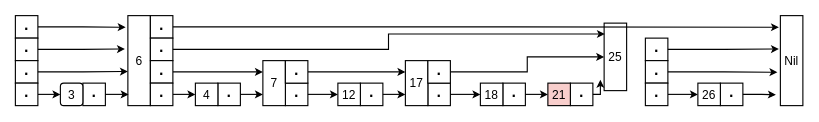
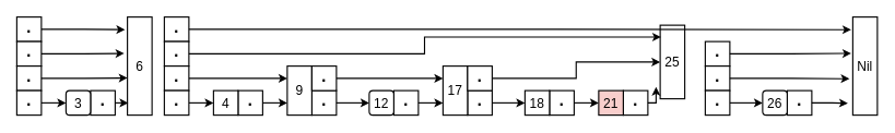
  <mxCell id="0" />
  <mxCell id="1" parent="0" />
  <mxCell id="2" style="edgeStyle=orthogonalEdgeStyle;rounded=0;orthogonalLoop=1;jettySize=auto;html=1;exitX=1;exitY=0.5;exitDx=0;exitDy=0;entryX=-0.1;entryY=0.129;entryDx=0;entryDy=0;entryPerimeter=0;fontSize=16;fontStyle=0;strokeWidth=1.5;" parent="1" source="3" target="9" edge="1"><mxGeometry relative="1" as="geometry"><mxPoint x="160" y="35" as="targetPoint" /></mxGeometry></mxCell>
  <mxCell id="3" value="&lt;span style=&quot;font-size: 30px;&quot;&gt;&lt;font style=&quot;font-size: 30px;&quot;&gt;·&lt;/font&gt;&lt;/span&gt;" style="rounded=0;whiteSpace=wrap;html=1;fontSize=30;fontStyle=0;strokeWidth=1.5;" parent="1" vertex="1"><mxGeometry x="20" y="20" width="30" height="30" as="geometry" /></mxCell>
  <mxCell id="4" style="edgeStyle=orthogonalEdgeStyle;rounded=0;orthogonalLoop=1;jettySize=auto;html=1;exitX=1;exitY=0.5;exitDx=0;exitDy=0;entryX=-0.133;entryY=0.371;entryDx=0;entryDy=0;entryPerimeter=0;fontSize=16;fontStyle=0;strokeWidth=1.5;" parent="1" source="5" target="9" edge="1"><mxGeometry relative="1" as="geometry"><mxPoint x="160" y="65" as="targetPoint" /></mxGeometry></mxCell>
  <mxCell id="5" value="&lt;span style=&quot;border-color: var(--border-color); font-size: 30px;&quot;&gt;&lt;font style=&quot;border-color: var(--border-color); font-size: 30px;&quot;&gt;·&lt;/font&gt;&lt;/span&gt;" style="rounded=0;whiteSpace=wrap;html=1;fontSize=30;fontStyle=0;strokeWidth=1.5;" parent="1" vertex="1"><mxGeometry x="20" y="50" width="30" height="30" as="geometry" /></mxCell>
  <mxCell id="6" value="&lt;span style=&quot;border-color: var(--border-color); font-size: 30px;&quot;&gt;&lt;font style=&quot;border-color: var(--border-color); font-size: 30px;&quot;&gt;·&lt;/font&gt;&lt;/span&gt;" style="rounded=0;whiteSpace=wrap;html=1;fontSize=30;fontStyle=0;strokeWidth=1.5;" parent="1" vertex="1"><mxGeometry x="20" y="80" width="30" height="30" as="geometry" /></mxCell>
  <mxCell id="7" style="edgeStyle=orthogonalEdgeStyle;rounded=0;orthogonalLoop=1;jettySize=auto;html=1;exitX=1;exitY=0.5;exitDx=0;exitDy=0;entryX=0;entryY=0.5;entryDx=0;entryDy=0;fontSize=16;fontStyle=0;strokeWidth=1.5;" parent="1" source="8" target="12" edge="1"><mxGeometry relative="1" as="geometry" /></mxCell>
  <mxCell id="8" value="&lt;span style=&quot;border-color: var(--border-color); font-size: 30px;&quot;&gt;&lt;font style=&quot;border-color: var(--border-color); font-size: 30px;&quot;&gt;·&lt;/font&gt;&lt;/span&gt;" style="rounded=0;whiteSpace=wrap;html=1;fontSize=30;fontStyle=0;strokeWidth=1.5;" parent="1" vertex="1"><mxGeometry x="20" y="110" width="30" height="30" as="geometry" /></mxCell>
- <mxCell id="9" value="6" style="rounded=0;whiteSpace=wrap;html=1;fontSize=16;fontStyle=0;strokeWidth=1.5;" parent="1" vertex="1"><mxGeometry x="170" y="20" width="30" height="120" as="geometry" /></mxCell>
+ <mxCell id="9" value="6" style="rounded=0;whiteSpace=wrap;html=1;fontSize=16;fontStyle=0;strokeWidth=1.5;" parent="1" vertex="1"><mxGeometry x="155" y="20" width="30" height="120" as="geometry" /></mxCell>
  <mxCell id="10" value="" style="group;fontSize=16;fontStyle=0;rounded=0;strokeWidth=1.5;" parent="1" vertex="1" connectable="0"><mxGeometry x="80" y="110" width="60" height="30" as="geometry" /></mxCell>
  <mxCell id="11" value="&lt;span style=&quot;font-size: 30px;&quot;&gt;&lt;font style=&quot;font-size: 30px;&quot;&gt;·&lt;/font&gt;&lt;/span&gt;" style="rounded=0;whiteSpace=wrap;html=1;fontSize=30;fontStyle=0;strokeWidth=1.5;" parent="10" vertex="1"><mxGeometry x="30" width="30" height="30" as="geometry" /></mxCell>
  <mxCell id="12" value="3" style="whiteSpace=wrap;html=1;fontStyle=0;fontSize=16;strokeWidth=1.5;rounded=1;" parent="10" vertex="1"><mxGeometry width="30" height="30" as="geometry" /></mxCell>
  <mxCell id="13" value="&lt;span style=&quot;font-size: 30px;&quot;&gt;&lt;font style=&quot;font-size: 30px;&quot;&gt;·&lt;/font&gt;&lt;/span&gt;" style="rounded=0;whiteSpace=wrap;html=1;fontSize=30;fontStyle=0;strokeWidth=1.5;" parent="1" vertex="1"><mxGeometry x="200" y="20" width="30" height="30" as="geometry" /></mxCell>
  <mxCell id="14" value="&lt;span style=&quot;border-color: var(--border-color); font-size: 30px;&quot;&gt;&lt;font style=&quot;border-color: var(--border-color); font-size: 30px;&quot;&gt;·&lt;/font&gt;&lt;/span&gt;" style="rounded=0;whiteSpace=wrap;html=1;fontSize=30;fontStyle=0;strokeWidth=1.5;" parent="1" vertex="1"><mxGeometry x="200" y="50" width="30" height="30" as="geometry" /></mxCell>
  <mxCell id="15" style="edgeStyle=orthogonalEdgeStyle;rounded=0;orthogonalLoop=1;jettySize=auto;html=1;exitX=1;exitY=0.5;exitDx=0;exitDy=0;entryX=0;entryY=0.25;entryDx=0;entryDy=0;fontSize=16;fontStyle=0;strokeWidth=1.5;" parent="1" source="16" target="24" edge="1"><mxGeometry relative="1" as="geometry" /></mxCell>
  <mxCell id="16" value="&lt;span style=&quot;border-color: var(--border-color); font-size: 30px;&quot;&gt;&lt;font style=&quot;border-color: var(--border-color); font-size: 30px;&quot;&gt;·&lt;/font&gt;&lt;/span&gt;" style="rounded=0;whiteSpace=wrap;html=1;fontSize=30;fontStyle=0;strokeWidth=1.5;" parent="1" vertex="1"><mxGeometry x="200" y="80" width="30" height="30" as="geometry" /></mxCell>
  <mxCell id="17" style="edgeStyle=orthogonalEdgeStyle;rounded=0;orthogonalLoop=1;jettySize=auto;html=1;exitX=1;exitY=0.5;exitDx=0;exitDy=0;entryX=0;entryY=0.5;entryDx=0;entryDy=0;fontSize=16;fontStyle=0;strokeWidth=1.5;" parent="1" source="18" target="21" edge="1"><mxGeometry relative="1" as="geometry" /></mxCell>
  <mxCell id="18" value="&lt;span style=&quot;border-color: var(--border-color); font-size: 30px;&quot;&gt;&lt;font style=&quot;border-color: var(--border-color); font-size: 30px;&quot;&gt;·&lt;/font&gt;&lt;/span&gt;" style="rounded=0;whiteSpace=wrap;html=1;fontSize=30;fontStyle=0;strokeWidth=1.5;" parent="1" vertex="1"><mxGeometry x="200" y="110" width="30" height="30" as="geometry" /></mxCell>
  <mxCell id="19" value="" style="group;fontSize=16;fontStyle=0;rounded=0;strokeWidth=1.5;" parent="1" vertex="1" connectable="0"><mxGeometry x="260" y="110" width="60" height="30" as="geometry" /></mxCell>
  <mxCell id="20" value="&lt;span style=&quot;font-size: 30px;&quot;&gt;&lt;font style=&quot;font-size: 30px;&quot;&gt;·&lt;/font&gt;&lt;/span&gt;" style="rounded=0;whiteSpace=wrap;html=1;fontSize=30;fontStyle=0;strokeWidth=1.5;" parent="19" vertex="1"><mxGeometry x="30" width="30" height="30" as="geometry" /></mxCell>
  <mxCell id="21" value="4" style="rounded=0;whiteSpace=wrap;html=1;fontSize=16;fontStyle=0;strokeWidth=1.5;" parent="19" vertex="1"><mxGeometry width="30" height="30" as="geometry" /></mxCell>
  <mxCell id="22" value="" style="group;fontSize=16;fontStyle=0;rounded=0;strokeWidth=1.5;" parent="1" vertex="1" connectable="0"><mxGeometry x="350" y="110" width="60" height="30" as="geometry" /></mxCell>
  <mxCell id="23" value="&lt;span style=&quot;font-size: 30px;&quot;&gt;&lt;font style=&quot;font-size: 30px;&quot;&gt;·&lt;/font&gt;&lt;/span&gt;" style="rounded=0;whiteSpace=wrap;html=1;fontSize=30;fontStyle=0;strokeWidth=1.5;" parent="22" vertex="1"><mxGeometry x="30" width="30" height="30" as="geometry" /></mxCell>
- <mxCell id="24" value="7" style="rounded=0;whiteSpace=wrap;html=1;fontSize=16;fontStyle=0;strokeWidth=1.5;" parent="22" vertex="1"><mxGeometry y="-30" width="30" height="60" as="geometry" /></mxCell>
+ <mxCell id="24" value="9" style="rounded=0;whiteSpace=wrap;html=1;fontSize=16;fontStyle=0;strokeWidth=1.5;" parent="22" vertex="1"><mxGeometry y="-30" width="30" height="60" as="geometry" /></mxCell>
  <mxCell id="25" style="edgeStyle=orthogonalEdgeStyle;rounded=0;orthogonalLoop=1;jettySize=auto;html=1;exitX=1;exitY=0.5;exitDx=0;exitDy=0;entryX=0;entryY=0.25;entryDx=0;entryDy=0;fontSize=16;fontStyle=0;strokeWidth=1.5;" parent="1" source="26" target="32" edge="1"><mxGeometry relative="1" as="geometry" /></mxCell>
  <mxCell id="26" value="&lt;span style=&quot;font-size: 30px;&quot;&gt;&lt;font style=&quot;font-size: 30px;&quot;&gt;·&lt;/font&gt;&lt;/span&gt;" style="rounded=0;whiteSpace=wrap;html=1;fontSize=30;fontStyle=0;strokeWidth=1.5;" parent="1" vertex="1"><mxGeometry x="380" y="80" width="30" height="30" as="geometry" /></mxCell>
  <mxCell id="27" value="" style="group;fontSize=16;fontStyle=0;rounded=0;strokeWidth=1.5;" parent="1" vertex="1" connectable="0"><mxGeometry x="450" y="110" width="60" height="30" as="geometry" /></mxCell>
  <mxCell id="28" value="&lt;span style=&quot;font-size: 30px;&quot;&gt;&lt;font style=&quot;font-size: 30px;&quot;&gt;·&lt;/font&gt;&lt;/span&gt;" style="rounded=0;whiteSpace=wrap;html=1;fontSize=30;fontStyle=0;strokeWidth=1.5;" parent="27" vertex="1"><mxGeometry x="30" width="30" height="30" as="geometry" /></mxCell>
- <mxCell id="29" value="12" style="rounded=0;whiteSpace=wrap;html=1;fontSize=16;fontStyle=0;strokeWidth=1.5;" parent="27" vertex="1"><mxGeometry width="30" height="30" as="geometry" /></mxCell>
+ <mxCell id="29" value="12" style="whiteSpace=wrap;html=1;fontSize=16;fontStyle=0;strokeWidth=1.5;rounded=1;" parent="27" vertex="1"><mxGeometry width="30" height="30" as="geometry" /></mxCell>
  <mxCell id="30" value="" style="group;fontSize=16;fontStyle=0;rounded=0;strokeWidth=1.5;" parent="1" vertex="1" connectable="0"><mxGeometry x="540" y="110" width="60" height="30" as="geometry" /></mxCell>
  <mxCell id="31" value="&lt;span style=&quot;font-size: 30px;&quot;&gt;&lt;font style=&quot;font-size: 30px;&quot;&gt;·&lt;/font&gt;&lt;/span&gt;" style="rounded=0;whiteSpace=wrap;html=1;fontSize=30;fontStyle=0;strokeWidth=1.5;" parent="30" vertex="1"><mxGeometry x="30" width="30" height="30" as="geometry" /></mxCell>
  <mxCell id="32" value="17" style="rounded=0;whiteSpace=wrap;html=1;fontSize=16;fontStyle=0;strokeWidth=1.5;" parent="30" vertex="1"><mxGeometry y="-30" width="30" height="60" as="geometry" /></mxCell>
  <mxCell id="33" style="edgeStyle=orthogonalEdgeStyle;rounded=0;orthogonalLoop=1;jettySize=auto;html=1;exitX=1;exitY=0.5;exitDx=0;exitDy=0;entryX=0;entryY=0.5;entryDx=0;entryDy=0;fontSize=16;fontStyle=0;strokeWidth=1.5;" parent="1" source="34" target="41" edge="1"><mxGeometry relative="1" as="geometry" /></mxCell>
  <mxCell id="34" value="&lt;span style=&quot;font-size: 30px;&quot;&gt;&lt;font style=&quot;font-size: 30px;&quot;&gt;·&lt;/font&gt;&lt;/span&gt;" style="rounded=0;whiteSpace=wrap;html=1;fontSize=30;fontStyle=0;strokeWidth=1.5;" parent="1" vertex="1"><mxGeometry x="570" y="80" width="30" height="30" as="geometry" /></mxCell>
  <mxCell id="35" value="" style="group;fontSize=16;fontStyle=0;rounded=0;strokeWidth=1.5;" parent="1" vertex="1" connectable="0"><mxGeometry x="640" y="110" width="60" height="30" as="geometry" /></mxCell>
  <mxCell id="36" value="&lt;span style=&quot;font-size: 30px;&quot;&gt;&lt;font style=&quot;font-size: 30px;&quot;&gt;·&lt;/font&gt;&lt;/span&gt;" style="rounded=0;whiteSpace=wrap;html=1;fontSize=30;fontStyle=0;strokeWidth=1.5;" parent="35" vertex="1"><mxGeometry x="30" width="30" height="30" as="geometry" /></mxCell>
  <mxCell id="37" value="18" style="rounded=0;whiteSpace=wrap;html=1;fontSize=16;fontStyle=0;strokeWidth=1.5;" parent="35" vertex="1"><mxGeometry width="30" height="30" as="geometry" /></mxCell>
  <mxCell id="38" value="" style="group;fontSize=16;fontStyle=0;rounded=0;strokeWidth=1.5;" parent="1" vertex="1" connectable="0"><mxGeometry x="730" y="110" width="60" height="30" as="geometry" /></mxCell>
  <mxCell id="39" value="&lt;span style=&quot;font-size: 30px;&quot;&gt;&lt;font style=&quot;font-size: 30px;&quot;&gt;·&lt;/font&gt;&lt;/span&gt;" style="rounded=0;whiteSpace=wrap;html=1;fontSize=30;fontStyle=0;strokeWidth=1.5;" parent="38" vertex="1"><mxGeometry x="30" width="30" height="30" as="geometry" /></mxCell>
  <mxCell id="40" value="21" style="rounded=0;whiteSpace=wrap;html=1;fontSize=16;fontStyle=0;strokeWidth=1.5;fillColor=#f8cecc;" parent="38" vertex="1"><mxGeometry width="30" height="30" as="geometry" /></mxCell>
  <mxCell id="41" value="25" style="rounded=0;whiteSpace=wrap;html=1;fontSize=16;fontStyle=0;strokeWidth=1.5;" parent="1" vertex="1"><mxGeometry x="805" y="30" width="30" height="90" as="geometry" /></mxCell>
  <mxCell id="42" value="&lt;span style=&quot;border-color: var(--border-color); font-size: 30px;&quot;&gt;&lt;font style=&quot;border-color: var(--border-color); font-size: 30px;&quot;&gt;·&lt;/font&gt;&lt;/span&gt;" style="rounded=0;whiteSpace=wrap;html=1;fontSize=30;fontStyle=0;strokeWidth=1.5;" parent="1" vertex="1"><mxGeometry x="860" y="50" width="30" height="30" as="geometry" /></mxCell>
  <mxCell id="43" value="&lt;span style=&quot;border-color: var(--border-color); font-size: 30px;&quot;&gt;&lt;font style=&quot;border-color: var(--border-color); font-size: 30px;&quot;&gt;·&lt;/font&gt;&lt;/span&gt;" style="rounded=0;whiteSpace=wrap;html=1;fontSize=30;fontStyle=0;strokeWidth=1.5;" parent="1" vertex="1"><mxGeometry x="860" y="80" width="30" height="30" as="geometry" /></mxCell>
  <mxCell id="44" style="edgeStyle=orthogonalEdgeStyle;rounded=0;orthogonalLoop=1;jettySize=auto;html=1;exitX=1;exitY=0.5;exitDx=0;exitDy=0;entryX=0;entryY=0.5;entryDx=0;entryDy=0;fontSize=16;fontStyle=0;strokeWidth=1.5;" parent="1" source="45" target="48" edge="1"><mxGeometry relative="1" as="geometry" /></mxCell>
  <mxCell id="45" value="&lt;span style=&quot;border-color: var(--border-color); font-size: 30px;&quot;&gt;&lt;font style=&quot;border-color: var(--border-color); font-size: 30px;&quot;&gt;·&lt;/font&gt;&lt;/span&gt;" style="rounded=0;whiteSpace=wrap;html=1;fontSize=30;fontStyle=0;strokeWidth=1.5;" parent="1" vertex="1"><mxGeometry x="860" y="110" width="30" height="30" as="geometry" /></mxCell>
  <mxCell id="46" value="" style="group;fontSize=16;fontStyle=0;rounded=0;strokeWidth=1.5;" parent="1" vertex="1" connectable="0"><mxGeometry x="930" y="110" width="60" height="30" as="geometry" /></mxCell>
  <mxCell id="47" value="&lt;span style=&quot;font-size: 30px;&quot;&gt;&lt;font style=&quot;font-size: 30px;&quot;&gt;·&lt;/font&gt;&lt;/span&gt;" style="rounded=0;whiteSpace=wrap;html=1;fontSize=30;fontStyle=0;strokeWidth=1.5;" parent="46" vertex="1"><mxGeometry x="30" width="30" height="30" as="geometry" /></mxCell>
- <mxCell id="48" value="26" style="rounded=0;whiteSpace=wrap;html=1;fontSize=16;fontStyle=0;strokeWidth=1.5;" parent="46" vertex="1"><mxGeometry width="30" height="30" as="geometry" /></mxCell>
+ <mxCell id="48" value="26" style="whiteSpace=wrap;html=1;fontSize=16;fontStyle=0;strokeWidth=1.5;rounded=1;" parent="46" vertex="1"><mxGeometry width="30" height="30" as="geometry" /></mxCell>
  <mxCell id="49" value="Nil" style="rounded=0;whiteSpace=wrap;html=1;fontSize=16;fontStyle=0;strokeWidth=1.5;" parent="1" vertex="1"><mxGeometry x="1040" y="20" width="30" height="120" as="geometry" /></mxCell>
  <mxCell id="50" style="edgeStyle=orthogonalEdgeStyle;rounded=0;orthogonalLoop=1;jettySize=auto;html=1;exitX=1;exitY=0.5;exitDx=0;exitDy=0;entryX=0;entryY=0.621;entryDx=0;entryDy=0;entryPerimeter=0;fontSize=16;fontStyle=0;strokeWidth=1.5;" parent="1" source="6" target="9" edge="1"><mxGeometry relative="1" as="geometry"><mxPoint x="160" y="94" as="targetPoint" /></mxGeometry></mxCell>
  <mxCell id="51" style="edgeStyle=orthogonalEdgeStyle;rounded=0;orthogonalLoop=1;jettySize=auto;html=1;exitX=1;exitY=0.5;exitDx=0;exitDy=0;entryX=0.033;entryY=0.879;entryDx=0;entryDy=0;entryPerimeter=0;fontSize=16;fontStyle=0;strokeWidth=1.5;" parent="1" source="11" target="9" edge="1"><mxGeometry relative="1" as="geometry" /></mxCell>
  <mxCell id="52" style="edgeStyle=orthogonalEdgeStyle;rounded=0;orthogonalLoop=1;jettySize=auto;html=1;exitX=1;exitY=0.5;exitDx=0;exitDy=0;entryX=0;entryY=0.75;entryDx=0;entryDy=0;fontSize=16;fontStyle=0;strokeWidth=1.5;" parent="1" source="20" target="24" edge="1"><mxGeometry relative="1" as="geometry" /></mxCell>
  <mxCell id="53" style="edgeStyle=orthogonalEdgeStyle;rounded=0;orthogonalLoop=1;jettySize=auto;html=1;exitX=1;exitY=0.5;exitDx=0;exitDy=0;entryX=0;entryY=0.5;entryDx=0;entryDy=0;fontSize=16;fontStyle=0;strokeWidth=1.5;" parent="1" source="23" target="29" edge="1"><mxGeometry relative="1" as="geometry" /></mxCell>
  <mxCell id="54" style="edgeStyle=orthogonalEdgeStyle;rounded=0;orthogonalLoop=1;jettySize=auto;html=1;exitX=1;exitY=0.5;exitDx=0;exitDy=0;entryX=0;entryY=0.75;entryDx=0;entryDy=0;fontSize=16;fontStyle=0;strokeWidth=1.5;" parent="1" source="28" target="32" edge="1"><mxGeometry relative="1" as="geometry" /></mxCell>
  <mxCell id="55" style="edgeStyle=orthogonalEdgeStyle;rounded=0;orthogonalLoop=1;jettySize=auto;html=1;exitX=1;exitY=0.5;exitDx=0;exitDy=0;entryX=0;entryY=0.5;entryDx=0;entryDy=0;fontSize=16;fontStyle=0;strokeWidth=1.5;" parent="1" source="31" target="37" edge="1"><mxGeometry relative="1" as="geometry" /></mxCell>
  <mxCell id="56" style="edgeStyle=orthogonalEdgeStyle;rounded=0;orthogonalLoop=1;jettySize=auto;html=1;exitX=1;exitY=0.5;exitDx=0;exitDy=0;entryX=0;entryY=0.5;entryDx=0;entryDy=0;fontSize=16;fontStyle=0;strokeWidth=1.5;" parent="1" source="36" target="40" edge="1"><mxGeometry relative="1" as="geometry" /></mxCell>
  <mxCell id="57" style="edgeStyle=orthogonalEdgeStyle;rounded=0;orthogonalLoop=1;jettySize=auto;html=1;exitX=1;exitY=0.5;exitDx=0;exitDy=0;entryX=-0.167;entryY=0.839;entryDx=0;entryDy=0;entryPerimeter=0;fontSize=16;fontStyle=0;strokeWidth=1.5;" parent="1" source="39" target="41" edge="1"><mxGeometry relative="1" as="geometry" /></mxCell>
  <mxCell id="58" style="edgeStyle=orthogonalEdgeStyle;rounded=0;orthogonalLoop=1;jettySize=auto;html=1;exitX=1;exitY=0.5;exitDx=0;exitDy=0;entryX=-0.2;entryY=0.879;entryDx=0;entryDy=0;entryPerimeter=0;fontSize=16;fontStyle=0;strokeWidth=1.5;" parent="1" source="47" target="49" edge="1"><mxGeometry relative="1" as="geometry" /></mxCell>
  <mxCell id="59" style="edgeStyle=orthogonalEdgeStyle;rounded=0;orthogonalLoop=1;jettySize=auto;html=1;exitX=1;exitY=0.5;exitDx=0;exitDy=0;entryX=-0.133;entryY=0.629;entryDx=0;entryDy=0;entryPerimeter=0;fontSize=16;fontStyle=0;strokeWidth=1.5;" parent="1" source="43" target="49" edge="1"><mxGeometry relative="1" as="geometry" /></mxCell>
  <mxCell id="60" style="edgeStyle=orthogonalEdgeStyle;rounded=0;orthogonalLoop=1;jettySize=auto;html=1;exitX=1;exitY=0.5;exitDx=0;exitDy=0;entryX=-0.067;entryY=0.371;entryDx=0;entryDy=0;entryPerimeter=0;fontSize=16;fontStyle=0;strokeWidth=1.5;" parent="1" source="42" target="49" edge="1"><mxGeometry relative="1" as="geometry" /></mxCell>
  <mxCell id="61" style="edgeStyle=orthogonalEdgeStyle;rounded=0;orthogonalLoop=1;jettySize=auto;html=1;exitX=1;exitY=0.5;exitDx=0;exitDy=0;entryX=0.033;entryY=0.161;entryDx=0;entryDy=0;entryPerimeter=0;fontSize=16;fontStyle=0;strokeWidth=1.5;" parent="1" source="14" target="41" edge="1"><mxGeometry relative="1" as="geometry" /></mxCell>
  <mxCell id="62" style="edgeStyle=orthogonalEdgeStyle;rounded=0;orthogonalLoop=1;jettySize=auto;html=1;exitX=1;exitY=0.5;exitDx=0;exitDy=0;entryX=-0.067;entryY=0.129;entryDx=0;entryDy=0;entryPerimeter=0;fontSize=16;fontStyle=0;strokeWidth=1.5;" parent="1" source="13" target="49" edge="1"><mxGeometry relative="1" as="geometry" /></mxCell>
